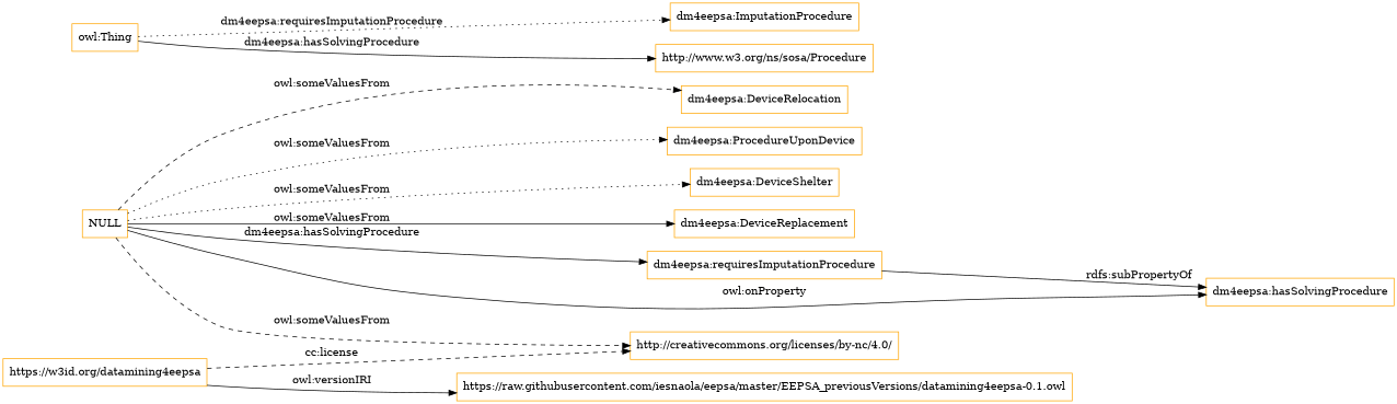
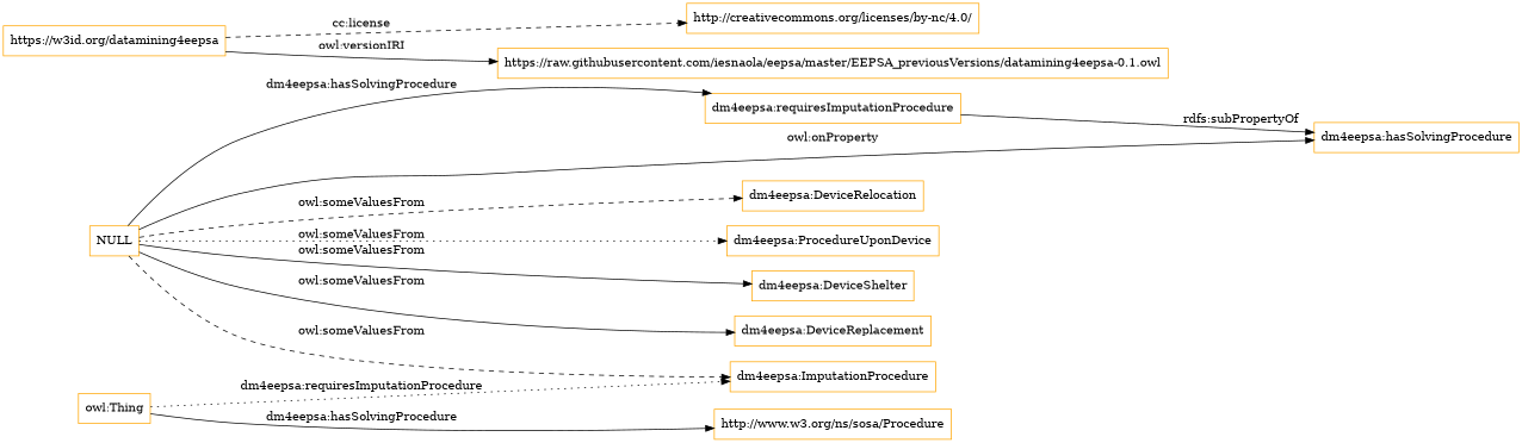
  digraph {
    fontname="DejaVu Serif"
    rankdir=LR
    node [color=orange fontname="DejaVu Serif" shape=rectangle]
    edge [fontname="DejaVu Serif" style=solid]
    NULL
    "dm4eepsa:DeviceRelocation"
    "dm4eepsa:ProcedureUponDevice"
    "dm4eepsa:DeviceShelter"
    "dm4eepsa:DeviceReplacement"
    "dm4eepsa:ImputationProcedure"
    "dm4eepsa:requiresImputationProcedure"
    "dm4eepsa:hasSolvingProcedure"
    "https://w3id.org/datamining4eepsa"
    "http://creativecommons.org/licenses/by-nc/4.0/"
    "https://raw.githubusercontent.com/iesnaola/eepsa/master/EEPSA_previousVersions/datamining4eepsa-0.1.owl"
    "owl:Thing"
    "http://www.w3.org/ns/sosa/Procedure"
    NULL -> "dm4eepsa:DeviceRelocation" [label="owl:someValuesFrom" style=dashed]
    NULL -> "dm4eepsa:ProcedureUponDevice" [label="owl:someValuesFrom" style=dotted]
-   NULL -> "dm4eepsa:DeviceShelter" [label="owl:someValuesFrom" style=dotted]
+   NULL -> "dm4eepsa:DeviceShelter" [label="owl:someValuesFrom"]
    NULL -> "dm4eepsa:DeviceReplacement" [label="owl:someValuesFrom"]
-   NULL -> "http://creativecommons.org/licenses/by-nc/4.0/" [label="owl:someValuesFrom" style=dashed]
+   NULL -> "dm4eepsa:ImputationProcedure" [label="owl:someValuesFrom" style=dashed]
    NULL -> "dm4eepsa:requiresImputationProcedure" [label="dm4eepsa:hasSolvingProcedure"]
    NULL -> "dm4eepsa:hasSolvingProcedure" [label="owl:onProperty"]
    "dm4eepsa:requiresImputationProcedure" -> "dm4eepsa:hasSolvingProcedure" [label="rdfs:subPropertyOf"]
    "https://w3id.org/datamining4eepsa" -> "http://creativecommons.org/licenses/by-nc/4.0/" [label="cc:license" style=dashed]
    "https://w3id.org/datamining4eepsa" -> "https://raw.githubusercontent.com/iesnaola/eepsa/master/EEPSA_previousVersions/datamining4eepsa-0.1.owl" [label="owl:versionIRI"]
    "owl:Thing" -> "dm4eepsa:ImputationProcedure" [label="dm4eepsa:requiresImputationProcedure" style=dotted]
    "owl:Thing" -> "http://www.w3.org/ns/sosa/Procedure" [label="dm4eepsa:hasSolvingProcedure"]
  }
